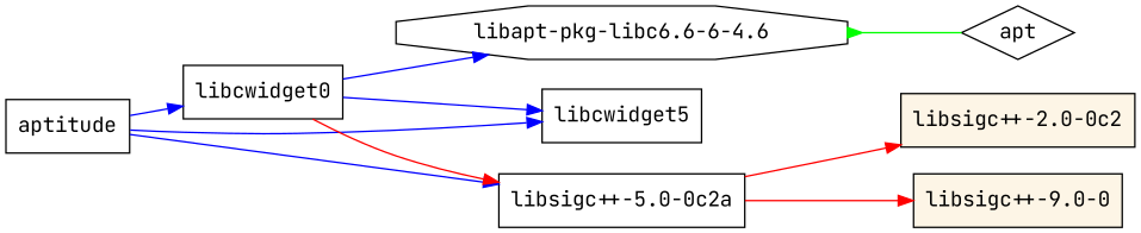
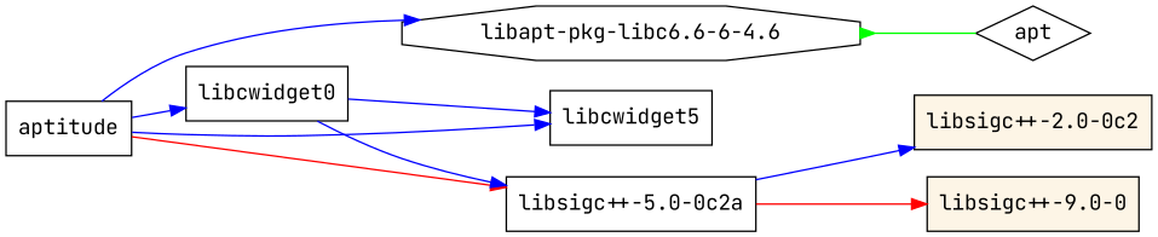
  digraph {
    fontname="JetBrains Mono"
    rankdir=LR
    node [fontname="JetBrains Mono" shape=box]
    edge [color=blue fontname="JetBrains Mono"]
    "libapt-pkg-libc6.6-6-4.6" [shape=octagon]
    apt [shape=diamond]
    aptitude
    libcwidget0
    n5 [label=libcwidget5]
    n6 [label="libsigc++-5.0-0c2a"]
    n7 [fillcolor=oldlace label="libsigc++-9.0-0" style=filled]
    "libsigc++-2.0-0c2" [fillcolor=oldlace style=filled]
    "libapt-pkg-libc6.6-6-4.6" -> apt [arrowtail=inv color=green dir=back]
-   libcwidget0 -> "libapt-pkg-libc6.6-6-4.6"
+   aptitude -> "libapt-pkg-libc6.6-6-4.6"
    aptitude -> libcwidget0
    aptitude -> n5
-   aptitude -> n6
+   aptitude -> n6 [color=red]
    libcwidget0 -> n5
-   libcwidget0 -> n6 [color=red]
+   libcwidget0 -> n6
    n6 -> n7 [color=red]
-   n6 -> "libsigc++-2.0-0c2" [color=red]
+   n6 -> "libsigc++-2.0-0c2"
  }
